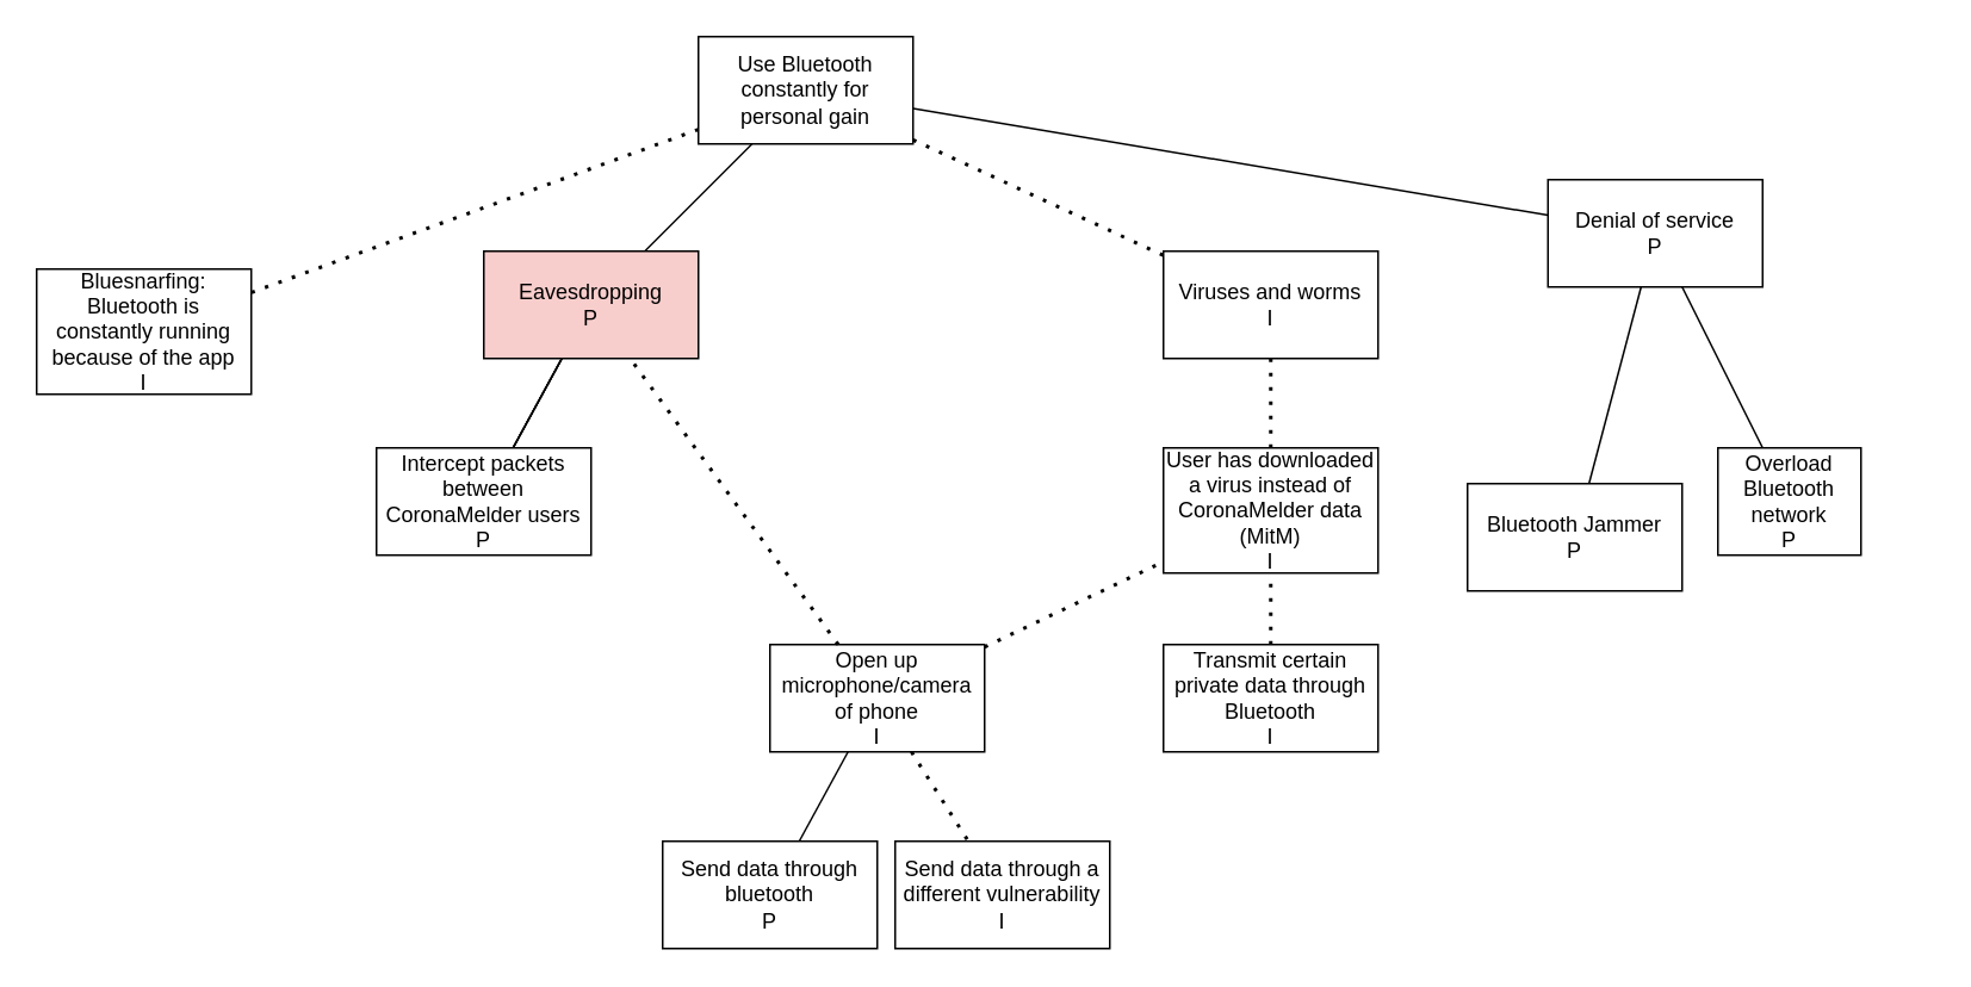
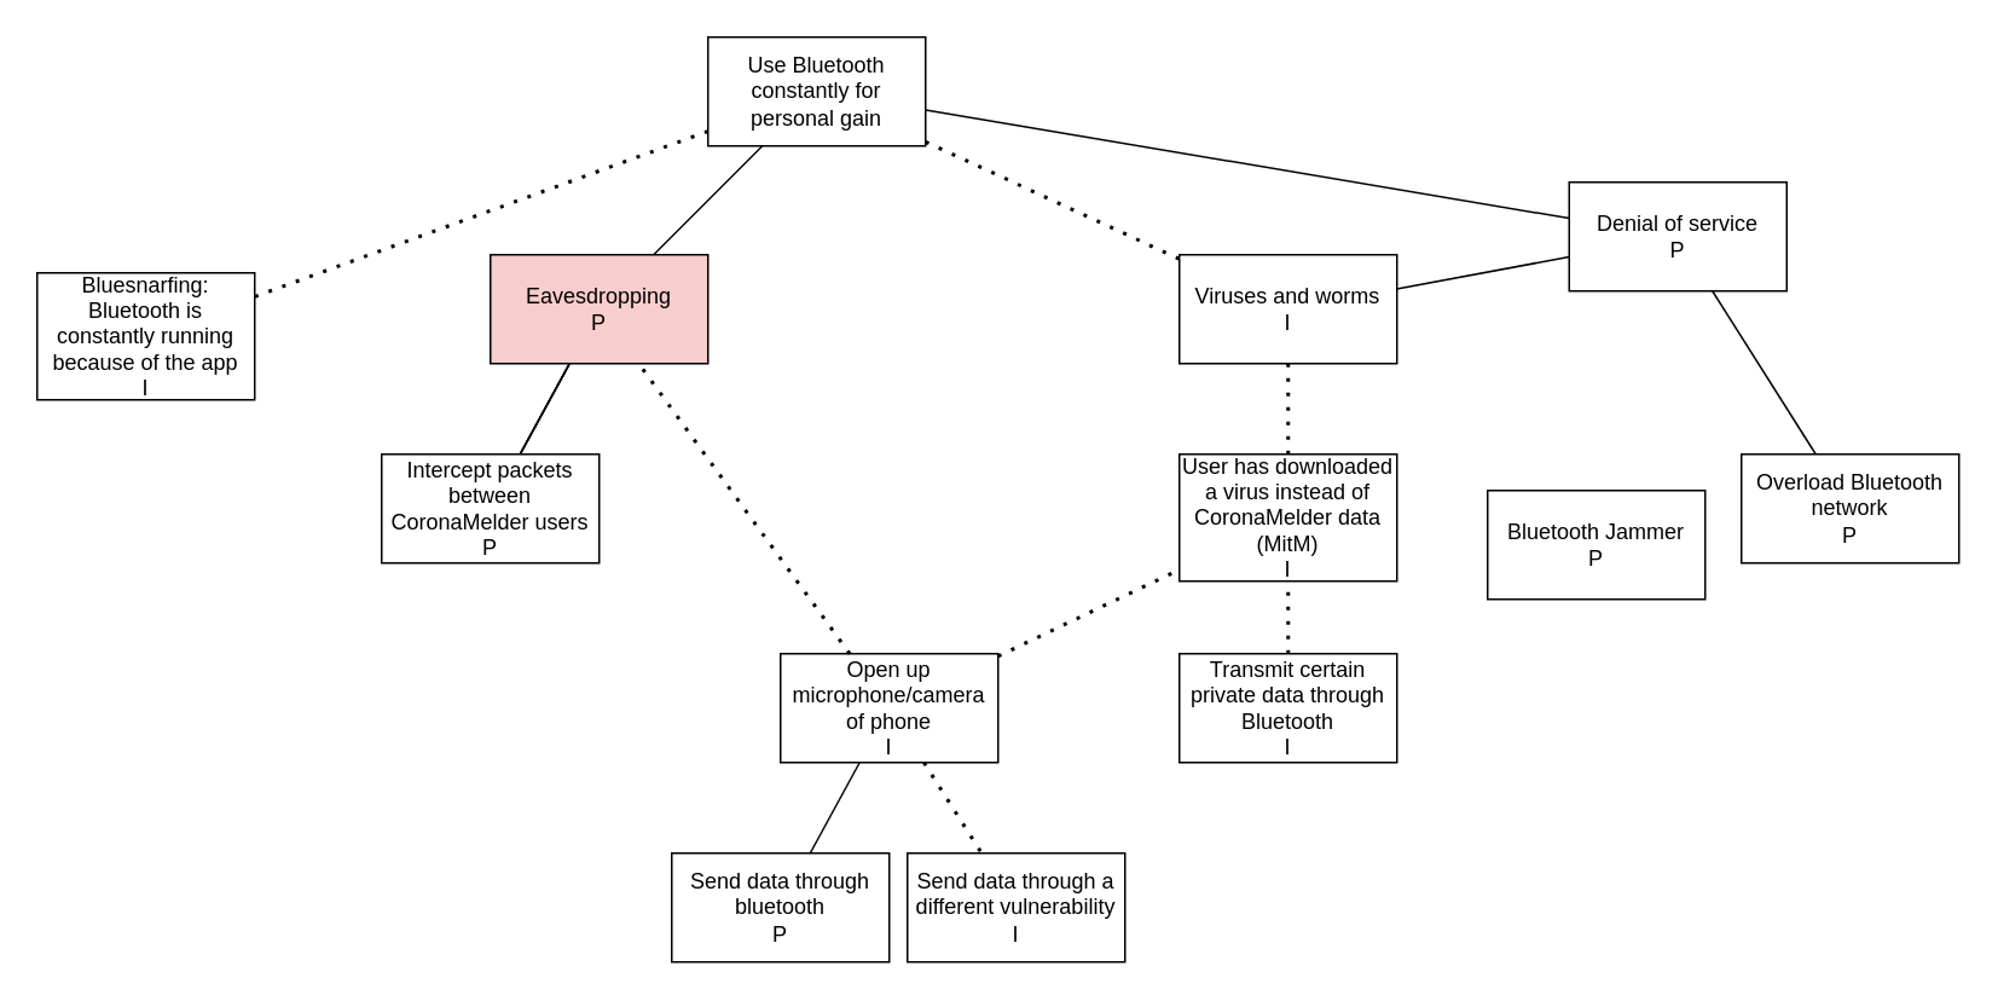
  <mxCell id="0" />
  <mxCell id="1" parent="0" />
  <mxCell id="2" value="" style="edgeStyle=none;rounded=0;orthogonalLoop=1;jettySize=auto;html=1;endArrow=none;endFill=0;" edge="1" parent="1" source="4" target="10"><mxGeometry relative="1" as="geometry" /></mxCell>
  <mxCell id="3" value="" style="edgeStyle=none;rounded=0;orthogonalLoop=1;jettySize=auto;html=1;endArrow=none;endFill=0;" edge="1" parent="1" source="4" target="13"><mxGeometry relative="1" as="geometry" /></mxCell>
  <mxCell id="4" value="Use Bluetooth constantly for personal gain" style="rounded=0;whiteSpace=wrap;html=1;" vertex="1" parent="1"><mxGeometry x="390" y="20" width="120" height="60" as="geometry" /></mxCell>
  <mxCell id="5" value="Bluesnarfing: Bluetooth is constantly running because of the app&lt;br&gt;I" style="rounded=0;whiteSpace=wrap;html=1;" vertex="1" parent="1"><mxGeometry x="20" y="150" width="120" height="70" as="geometry" /></mxCell>
  <mxCell id="6" value="" style="edgeStyle=none;rounded=0;orthogonalLoop=1;jettySize=auto;html=1;endArrow=none;endFill=0;" edge="1" parent="1" source="10" target="14"><mxGeometry relative="1" as="geometry" /></mxCell>
  <mxCell id="7" value="" style="edgeStyle=none;rounded=0;orthogonalLoop=1;jettySize=auto;html=1;endArrow=none;endFill=0;" edge="1" parent="1" source="10" target="14"><mxGeometry relative="1" as="geometry" /></mxCell>
  <mxCell id="8" value="" style="edgeStyle=none;rounded=0;orthogonalLoop=1;jettySize=auto;html=1;endArrow=none;endFill=0;" edge="1" parent="1" source="10" target="14"><mxGeometry relative="1" as="geometry" /></mxCell>
  <mxCell id="9" value="" style="edgeStyle=none;rounded=0;orthogonalLoop=1;jettySize=auto;html=1;endArrow=none;endFill=0;" edge="1" parent="1" source="10" target="14"><mxGeometry relative="1" as="geometry" /></mxCell>
  <mxCell id="10" value="Eavesdropping&lt;br&gt;P" style="rounded=0;whiteSpace=wrap;html=1;fillColor=#f8cecc;" vertex="1" parent="1"><mxGeometry x="270" y="140" width="120" height="60" as="geometry" /></mxCell>
  <mxCell id="11" value="" style="edgeStyle=none;rounded=0;orthogonalLoop=1;jettySize=auto;html=1;endArrow=none;endFill=0;" edge="1" parent="1" source="13" target="16"><mxGeometry relative="1" as="geometry" /></mxCell>
- <mxCell id="12" value="" style="edgeStyle=none;rounded=0;orthogonalLoop=1;jettySize=auto;html=1;endArrow=none;endFill=0;" edge="1" parent="1" source="13" target="17"><mxGeometry relative="1" as="geometry" /></mxCell>
+ <mxCell id="12" value="" style="edgeStyle=none;rounded=0;orthogonalLoop=1;jettySize=auto;html=1;endArrow=none;endFill=0;" edge="1" parent="1" source="13" target="20"><mxGeometry relative="1" as="geometry" /></mxCell>
  <mxCell id="13" value="Denial of service&lt;br&gt;P" style="rounded=0;whiteSpace=wrap;html=1;" vertex="1" parent="1"><mxGeometry x="865" y="100" width="120" height="60" as="geometry" /></mxCell>
  <mxCell id="14" value="Intercept packets between CoronaMelder users&lt;br&gt;P" style="rounded=0;whiteSpace=wrap;html=1;" vertex="1" parent="1"><mxGeometry x="210" y="250" width="120" height="60" as="geometry" /></mxCell>
  <mxCell id="15" value="Open up microphone/camera of phone&lt;br&gt;I" style="rounded=0;whiteSpace=wrap;html=1;" vertex="1" parent="1"><mxGeometry x="430" y="360" width="120" height="60" as="geometry" /></mxCell>
- <mxCell id="16" value="Overload Bluetooth network&lt;br&gt;P" style="whiteSpace=wrap;html=1;rounded=0;" vertex="1" parent="1"><mxGeometry x="960" y="250" width="80" height="60" as="geometry" /></mxCell>
+ <mxCell id="16" value="Overload Bluetooth network&lt;br&gt;P" style="whiteSpace=wrap;html=1;rounded=0;" vertex="1" parent="1"><mxGeometry x="960" y="250" width="120" height="60" as="geometry" /></mxCell>
  <mxCell id="17" value="Bluetooth Jammer&lt;br&gt;P" style="rounded=0;whiteSpace=wrap;html=1;" vertex="1" parent="1"><mxGeometry x="820" y="270" width="120" height="60" as="geometry" /></mxCell>
  <mxCell id="18" style="edgeStyle=none;rounded=0;orthogonalLoop=1;jettySize=auto;html=1;endArrow=none;endFill=0;" edge="1" parent="1" source="19" target="15"><mxGeometry relative="1" as="geometry" /></mxCell>
  <mxCell id="19" value="Send data through bluetooth&lt;br&gt;P" style="rounded=0;whiteSpace=wrap;html=1;" vertex="1" parent="1"><mxGeometry x="370" y="470" width="120" height="60" as="geometry" /></mxCell>
  <mxCell id="20" value="Viruses and worms&lt;br&gt;I" style="rounded=0;whiteSpace=wrap;html=1;" vertex="1" parent="1"><mxGeometry x="650" y="140" width="120" height="60" as="geometry" /></mxCell>
  <mxCell id="21" value="" style="endArrow=none;dashed=1;html=1;dashPattern=1 3;strokeWidth=2;" edge="1" parent="1" source="4" target="5"><mxGeometry width="50" height="50" relative="1" as="geometry"><mxPoint x="550" y="380" as="sourcePoint" /><mxPoint x="600" y="330" as="targetPoint" /></mxGeometry></mxCell>
  <mxCell id="22" value="User has downloaded a virus instead of CoronaMelder data (MitM)&lt;br&gt;I" style="whiteSpace=wrap;html=1;rounded=0;" vertex="1" parent="1"><mxGeometry x="650" y="250" width="120" height="70" as="geometry" /></mxCell>
  <mxCell id="23" value="" style="endArrow=none;dashed=1;html=1;dashPattern=1 3;strokeWidth=2;" edge="1" parent="1" source="4" target="20"><mxGeometry width="50" height="50" relative="1" as="geometry"><mxPoint x="600" y="380" as="sourcePoint" /><mxPoint x="650" y="330" as="targetPoint" /></mxGeometry></mxCell>
  <mxCell id="24" value="" style="endArrow=none;dashed=1;html=1;dashPattern=1 3;strokeWidth=2;" edge="1" parent="1" source="22" target="20"><mxGeometry width="50" height="50" relative="1" as="geometry"><mxPoint x="480" y="380" as="sourcePoint" /><mxPoint x="530" y="330" as="targetPoint" /></mxGeometry></mxCell>
  <mxCell id="25" value="Transmit certain private data through Bluetooth&lt;br&gt;I" style="rounded=0;whiteSpace=wrap;html=1;" vertex="1" parent="1"><mxGeometry x="650" y="360" width="120" height="60" as="geometry" /></mxCell>
  <mxCell id="26" value="" style="endArrow=none;dashed=1;html=1;dashPattern=1 3;strokeWidth=2;" edge="1" parent="1" source="25" target="22"><mxGeometry width="50" height="50" relative="1" as="geometry"><mxPoint x="720" y="260" as="sourcePoint" /><mxPoint x="720" y="280" as="targetPoint" /></mxGeometry></mxCell>
  <mxCell id="27" value="Send data through a different vulnerability&lt;br&gt;I" style="rounded=0;whiteSpace=wrap;html=1;" vertex="1" parent="1"><mxGeometry x="500" y="470" width="120" height="60" as="geometry" /></mxCell>
  <mxCell id="28" value="" style="endArrow=none;dashed=1;html=1;dashPattern=1 3;strokeWidth=2;" edge="1" parent="1" source="15" target="27"><mxGeometry width="50" height="50" relative="1" as="geometry"><mxPoint x="600" y="510" as="sourcePoint" /><mxPoint x="650" y="460" as="targetPoint" /></mxGeometry></mxCell>
  <mxCell id="29" value="" style="endArrow=none;dashed=1;html=1;dashPattern=1 3;strokeWidth=2;" edge="1" parent="1" source="15" target="22"><mxGeometry width="50" height="50" relative="1" as="geometry"><mxPoint x="600" y="400" as="sourcePoint" /><mxPoint x="650" y="350" as="targetPoint" /></mxGeometry></mxCell>
  <mxCell id="30" value="" style="endArrow=none;dashed=1;html=1;dashPattern=1 3;strokeWidth=2;" edge="1" parent="1" source="15" target="10"><mxGeometry width="50" height="50" relative="1" as="geometry"><mxPoint x="600" y="390" as="sourcePoint" /><mxPoint x="650" y="340" as="targetPoint" /></mxGeometry></mxCell>
